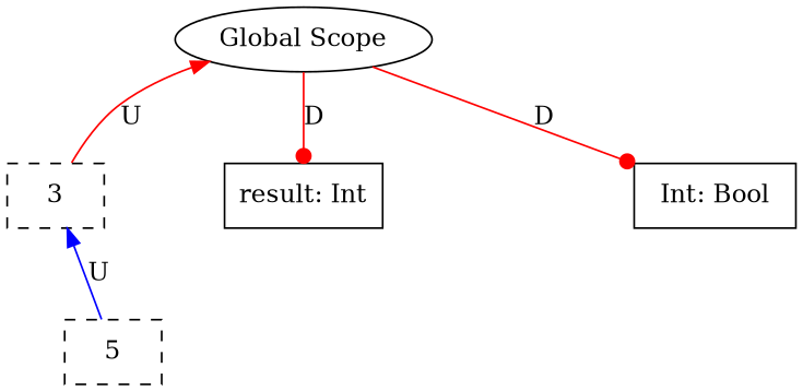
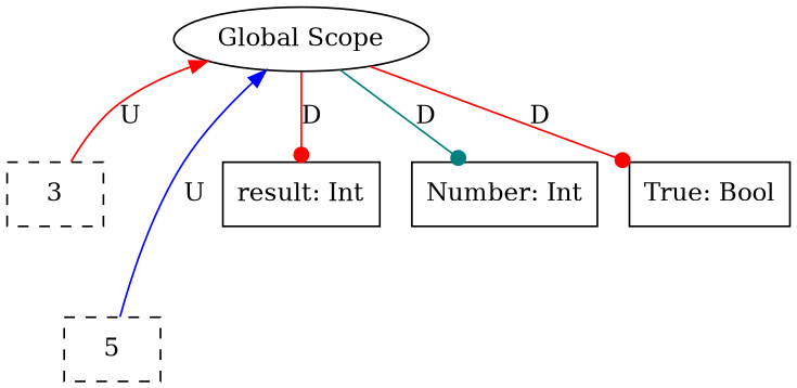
  graph {
    node [shape=box]
    edge [color=red dir=forward arrowhead=dot]
    n1 [label=3 style=dashed]
    n2 [label=5 style=dashed]
    n3 [label="result: Int"]
-   n5 [label="Int: Bool"]
+   n4 [label="Number: Int"]
+   n5 [label="True: Bool"]
    n6 [label="Global Scope" shape=ellipse]
    n6 -- n1 [dir=back label=U arrowhead=""]
-   n1 -- n2 [color=blue dir=back label=U arrowhead=""]
+   n6 -- n2 [color=blue dir=back label=U arrowhead=""]
    n6 -- n3 [label=D]
+   n6 -- n4 [color=teal label=D]
    n6 -- n5 [label=D]
  }
